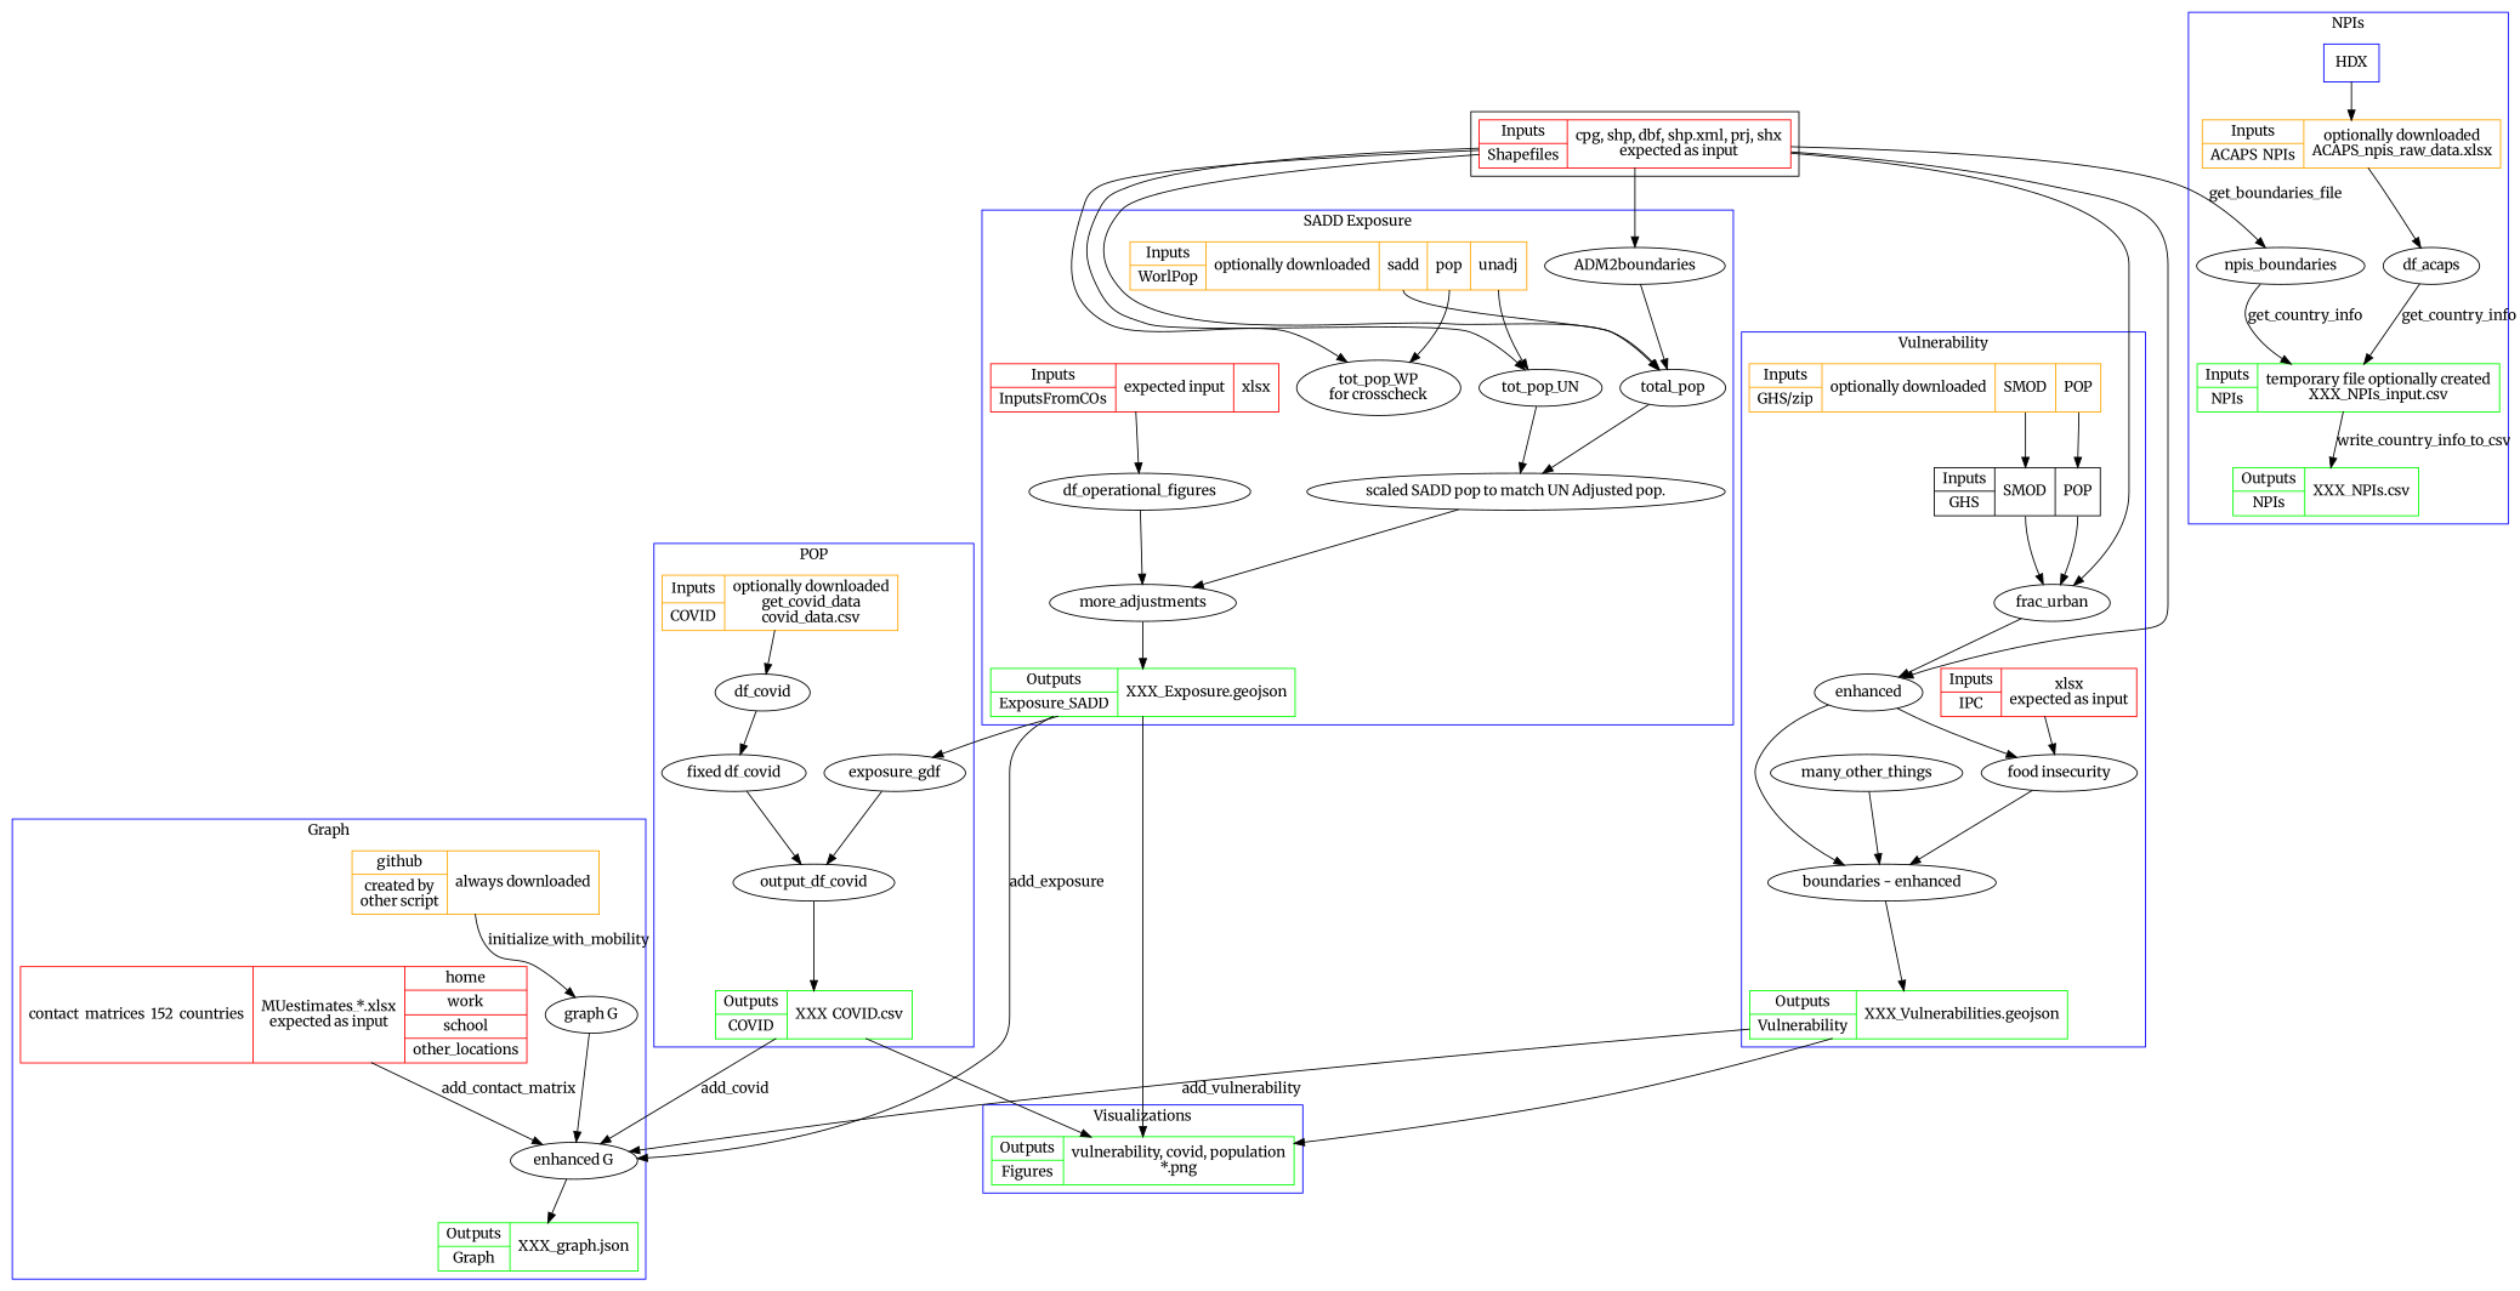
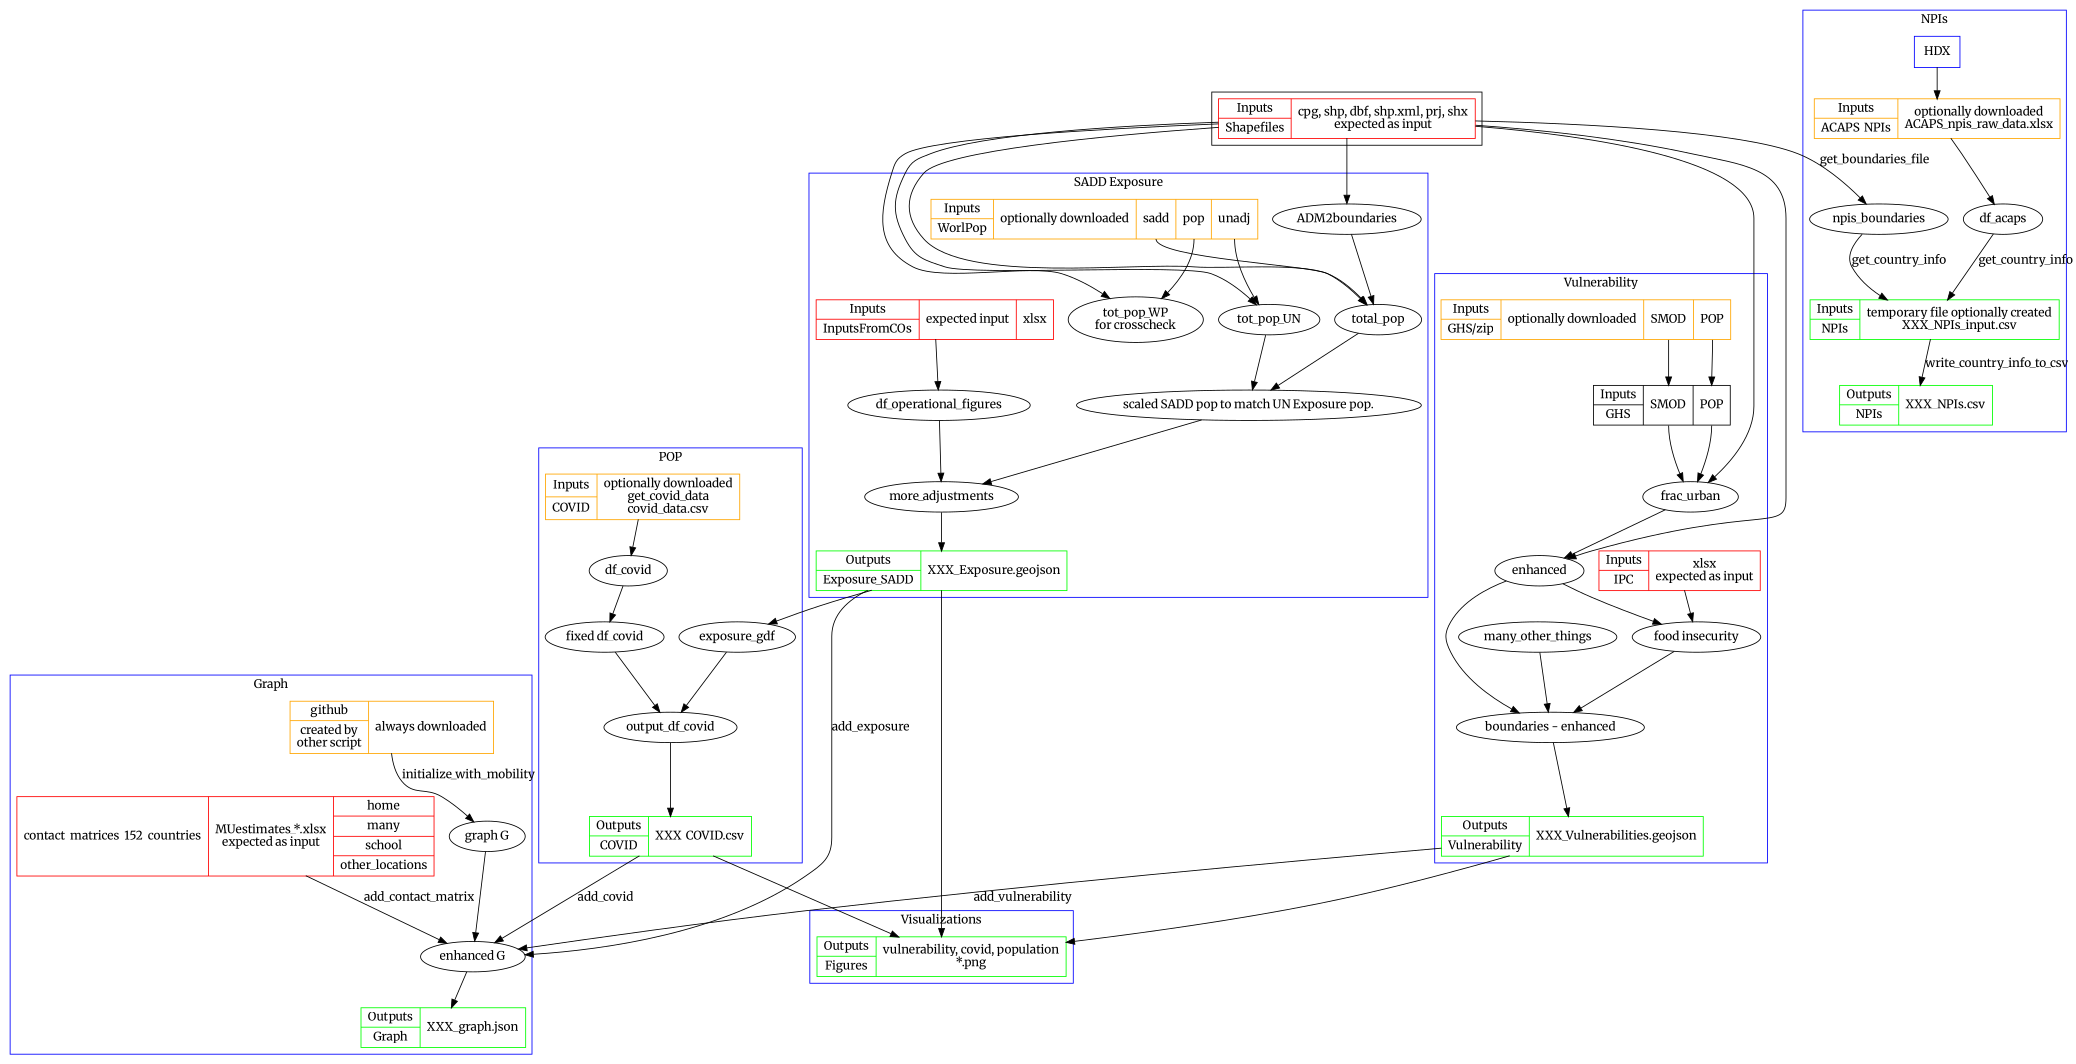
  digraph {
    fontname=Merriweather
    node [fontname=Merriweather]
    edge [fontname=Merriweather]
    n1 [color=red label="{{Inputs}|{Shapefiles}}|cpg, shp, dbf, shp.xml, prj, shx\nexpected as input" shape=record]
    ADM2boundaries
    total_pop
    n4 [label=<tot_pop_WP<br/>for crosscheck>]
    tot_pop_UN
    n6 [color=orange label="{{Inputs}|{WorlPop}}|optionally downloaded | {{ <sadd> sadd | <pop> pop | <unadj> unadj }}" shape=record]
-   n7 [label="scaled SADD pop to match UN Adjusted pop."]
+   n7 [label="scaled SADD pop to match UN Exposure pop."]
    more_adjustments
    n9 [color=red label="{{Inputs}|{InputsFromCOs}}|expected input|xlsx" shape=record]
    df_operational_figures
    n11 [color=green label="{{Outputs}|{Exposure_SADD}}|XXX_Exposure.geojson" shape=record]
    frac_urban
    n13 [label=enhanced]
    n14 [color=orange label="{{Inputs}|{GHS/zip}}|optionally downloaded | {{ <smod> SMOD | <pop> POP}}" shape=record]
    n15 [label="{{Inputs}|{GHS}} | {{ <smod> SMOD | <pop> POP}}" shape=record]
    n16 [color=red label="{{Inputs}|{IPC}}|xlsx\nexpected as input" shape=record]
    n17 [label="food insecurity"]
    n18 [label="boundaries - enhanced"]
    n19 [color=green label="{{Outputs}|{Vulnerability}}|XXX_Vulnerabilities.geojson" shape=record]
    many_other_things
    exposure_gdf
    n22 [color=orange label="{{Inputs}|{COVID}}|{optionally downloaded\nget_covid_data\ncovid_data.csv}" shape=record]
    df_covid
    n24 [label="fixed df_covid"]
    output_df_covid
    n26 [color=green label="{{Outputs}|{COVID}}|XXX_COVID.csv" shape=record]
    n27 [label="enhanced G"]
    n28 [color=orange label="{{github}|{created by\nother script}}|{always downloaded}" shape=record]
    n29 [label="graph G"]
    n30 [color=green label="{{Outputs}|{Graph}}|XXX_graph.json" shape=record]
-   n31 [color=red label="{contact_matrices_152_countries}|{MUestimates_*.xlsx\nexpected as input}|{home|work|school|other_locations}" shape=record]
+   n31 [color=red label="{contact_matrices_152_countries}|{MUestimates_*.xlsx\nexpected as input}|{home|many|school|other_locations}" shape=record]
    n32 [color=green label="{{Outputs}|{Figures}}|vulnerability, covid, population\n*.png" shape=record]
    npis_boundaries
    n34 [color=blue label="{HDX}" shape=record]
    n35 [color=orange label="{{Inputs}|{ACAPS_NPIs}}|{optionally downloaded\nACAPS_npis_raw_data.xlsx}" shape=record]
    df_acaps
    n37 [color=green label="{{Inputs}|{NPIs}}|{temporary file optionally created\nXXX_NPIs_input.csv}" shape=record]
    n38 [color=green label="{{Outputs}|{NPIs}}|{XXX_NPIs.csv}" shape=record]
    subgraph cluster_1 {
      n1
    }
    subgraph cluster_2 {
      color=blue
      label="SADD Exposure"
      ADM2boundaries
      total_pop
      n4
      tot_pop_UN
      n6
      n7
      more_adjustments
      n9
      df_operational_figures
      n11
    }
    subgraph cluster_3 {
      color=blue
      label=Vulnerability
      frac_urban
      n13
      n14
      n15
      n16
      n17
      n18
      n19
      many_other_things
    }
    subgraph cluster_4 {
      color=blue
      label=POP
      exposure_gdf
      n22
      df_covid
      n24
      output_df_covid
      n26
    }
    subgraph cluster_5 {
      color=blue
      label="Graph"
      n27
      n28
      n29
      n30
      n31
    }
    subgraph cluster_6 {
      color=blue
      label=Visualizations
      n32
    }
    subgraph cluster_7 {
      color=blue
      label=NPIs
      npis_boundaries
      n34
      n35
      df_acaps
      n37
      n38
    }
    n1 -> ADM2boundaries
    n1 -> total_pop
    n1 -> n4
    n1 -> tot_pop_UN
    n1 -> frac_urban
    n1 -> n13
    n1 -> npis_boundaries [label=get_boundaries_file]
    ADM2boundaries -> total_pop
    total_pop -> n7
    tot_pop_UN -> n7
    n6 -> total_pop [tailport=sadd]
    n6 -> n4 [tailport=pop]
    n6 -> tot_pop_UN [tailport=unadj]
    n7 -> more_adjustments
    more_adjustments -> n11
    n9 -> df_operational_figures
    df_operational_figures -> more_adjustments
    n11 -> exposure_gdf
    n11 -> n27 [label=add_exposure]
    n11 -> n32
    frac_urban -> n13
    n13 -> n17
    n13 -> n18
    n14 -> n15 [headport=smod tailport=smod]
    n14 -> n15 [headport=pop tailport=pop]
    n15 -> frac_urban [tailport=smod]
    n15 -> frac_urban [tailport=pop]
    n16 -> n17
    n17 -> n18
    n18 -> n19
    n19 -> n27 [label=add_vulnerability]
    n19 -> n32
    many_other_things -> n18
    exposure_gdf -> output_df_covid
    n22 -> df_covid
    df_covid -> n24
    n24 -> output_df_covid
    output_df_covid -> n26
    n26 -> n27 [label=add_covid]
    n26 -> n32
    n27 -> n30
    n28 -> n29 [label=initialize_with_mobility]
    n29 -> n27
    n31 -> n27 [label=add_contact_matrix]
    npis_boundaries -> n37 [label=get_country_info]
    n34 -> n35
    n35 -> df_acaps
    df_acaps -> n37 [label=get_country_info]
    n37 -> n38 [label=write_country_info_to_csv]
  }
